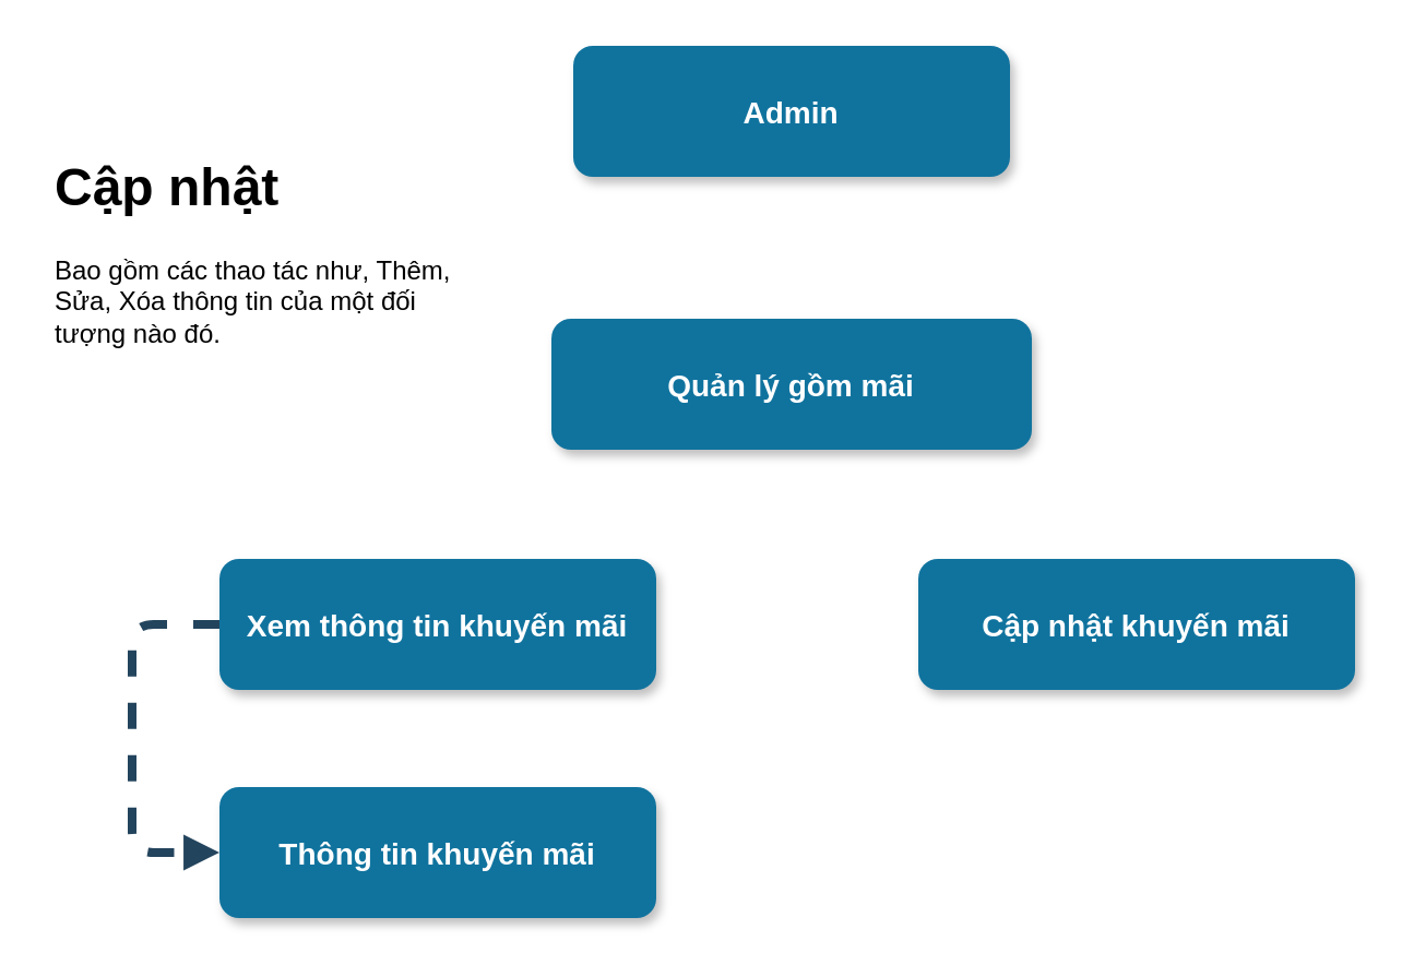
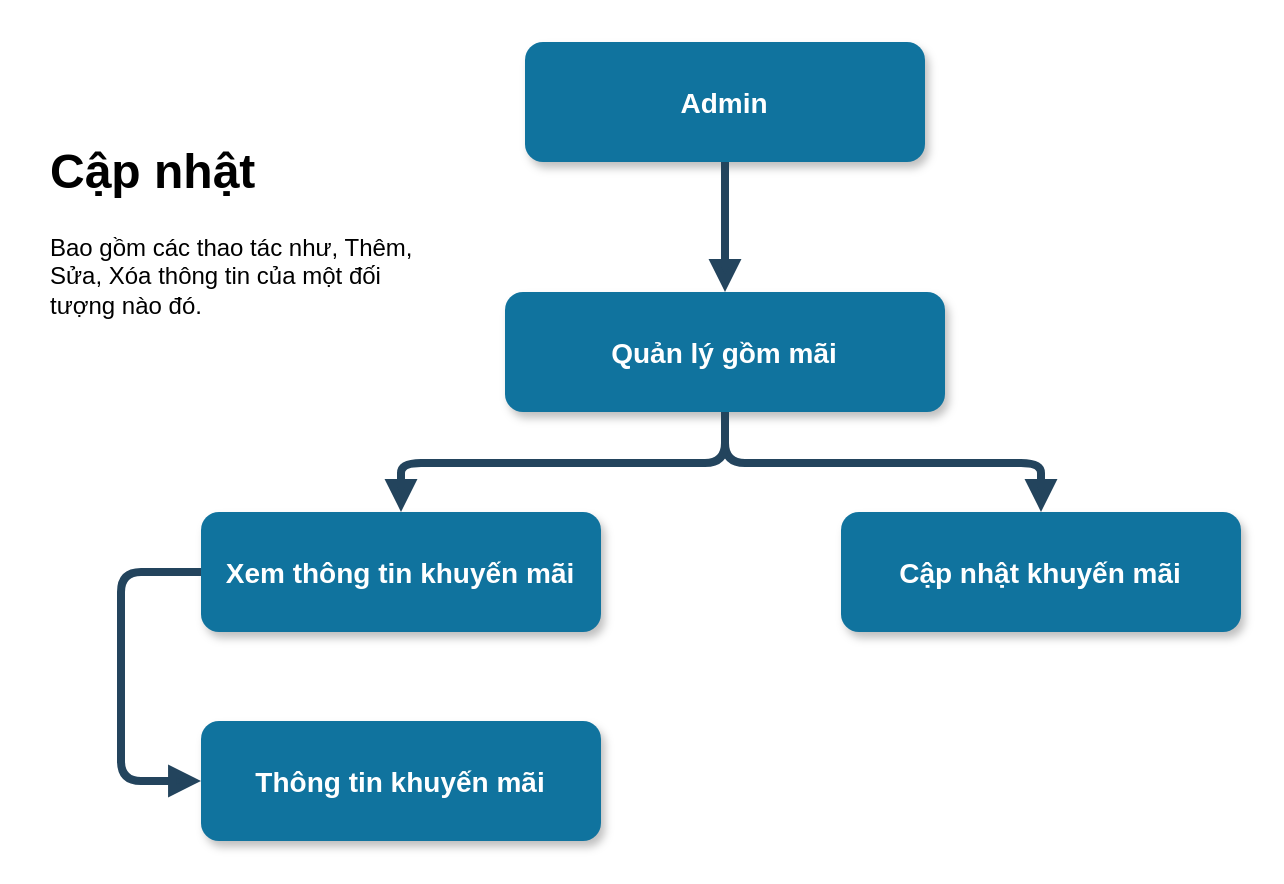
  <mxCell id="0" />
  <mxCell id="1" parent="0" />
  <mxCell id="2" value="Admin" style="rounded=1;fillColor=#10739E;strokeColor=none;shadow=1;gradientColor=none;fontStyle=1;fontColor=#FFFFFF;fontSize=14;" vertex="1" parent="1"><mxGeometry x="262" y="20.5" width="200" height="60" as="geometry" /></mxCell>
  <mxCell id="3" value="Quản lý gồm mãi" style="rounded=1;fillColor=#10739E;strokeColor=none;shadow=1;gradientColor=none;fontStyle=1;fontColor=#FFFFFF;fontSize=14;" vertex="1" parent="1"><mxGeometry x="252" y="145.5" width="220" height="60" as="geometry" /></mxCell>
  <mxCell id="4" value="Xem thông tin khuyến mãi" style="rounded=1;fillColor=#10739E;strokeColor=none;shadow=1;gradientColor=none;fontStyle=1;fontColor=#FFFFFF;fontSize=14;" vertex="1" parent="1"><mxGeometry x="100" y="255.5" width="200" height="60" as="geometry" /></mxCell>
  <mxCell id="5" value="Cập nhật khuyến mãi" style="rounded=1;fillColor=#10739E;strokeColor=none;shadow=1;gradientColor=none;fontStyle=1;fontColor=#FFFFFF;fontSize=14;" vertex="1" parent="1"><mxGeometry x="420" y="255.5" width="200" height="60" as="geometry" /></mxCell>
+ <mxCell id="6" value="" style="edgeStyle=elbowEdgeStyle;elbow=vertical;strokeWidth=4;endArrow=block;endFill=1;fontStyle=1;strokeColor=#23445D;" edge="1" parent="1" source="2" target="3"><mxGeometry x="22" y="165.5" width="100" height="100" as="geometry"><mxPoint x="-388" y="65.5" as="sourcePoint" /><mxPoint x="-288" y="-34.5" as="targetPoint" /></mxGeometry></mxCell>
+ <mxCell id="7" value="" style="edgeStyle=elbowEdgeStyle;elbow=vertical;strokeWidth=4;endArrow=block;endFill=1;fontStyle=1;strokeColor=#23445D;" edge="1" parent="1" source="3" target="5"><mxGeometry x="22" y="165.5" width="100" height="100" as="geometry"><mxPoint x="-388" y="65.5" as="sourcePoint" /><mxPoint x="-288" y="-34.5" as="targetPoint" /></mxGeometry></mxCell>
+ <mxCell id="8" value="" style="edgeStyle=elbowEdgeStyle;elbow=vertical;strokeWidth=4;endArrow=block;endFill=1;fontStyle=1;strokeColor=#23445D;" edge="1" parent="1" source="3" target="4"><mxGeometry x="22" y="165.5" width="100" height="100" as="geometry"><mxPoint x="-388" y="65.5" as="sourcePoint" /><mxPoint x="-288" y="-34.5" as="targetPoint" /></mxGeometry></mxCell>
  <mxCell id="9" value="Thông tin khuyến mãi" style="rounded=1;fillColor=#10739E;strokeColor=none;shadow=1;gradientColor=none;fontStyle=1;fontColor=#FFFFFF;fontSize=14;" vertex="1" parent="1"><mxGeometry x="100" y="360" width="200" height="60" as="geometry" /></mxCell>
  <mxCell id="10" value="&lt;h1&gt;Cập nhật&lt;/h1&gt;&lt;p&gt;Bao gồm các thao tác như, Thêm, Sửa, Xóa thông tin của một đối tượng nào đó.&lt;/p&gt;" style="text;html=1;strokeColor=none;fillColor=none;spacing=5;spacingTop=-20;whiteSpace=wrap;overflow=hidden;rounded=0;" vertex="1" parent="1"><mxGeometry x="20" y="65.5" width="190" height="120" as="geometry" /></mxCell>
- <mxCell id="11" value="" style="edgeStyle=elbowEdgeStyle;elbow=vertical;strokeWidth=4;endArrow=block;endFill=1;fontStyle=1;strokeColor=#23445D;exitX=0;exitY=0.5;exitDx=0;exitDy=0;entryX=0;entryY=0.5;entryDx=0;entryDy=0;dashed=1;" edge="1" parent="1" source="4" target="9"><mxGeometry x="22" y="165.5" width="100" height="100" as="geometry"><mxPoint x="372" y="216" as="sourcePoint" /><mxPoint x="60" y="266" as="targetPoint" /><Array as="points"><mxPoint x="60" y="380" /></Array></mxGeometry></mxCell>
+ <mxCell id="11" value="" style="edgeStyle=elbowEdgeStyle;elbow=vertical;strokeWidth=4;endArrow=block;endFill=1;fontStyle=1;strokeColor=#23445D;exitX=0;exitY=0.5;exitDx=0;exitDy=0;entryX=0;entryY=0.5;entryDx=0;entryDy=0;" edge="1" parent="1" source="4" target="9"><mxGeometry x="22" y="165.5" width="100" height="100" as="geometry"><mxPoint x="372" y="216" as="sourcePoint" /><mxPoint x="60" y="266" as="targetPoint" /><Array as="points"><mxPoint x="60" y="380" /></Array></mxGeometry></mxCell>
